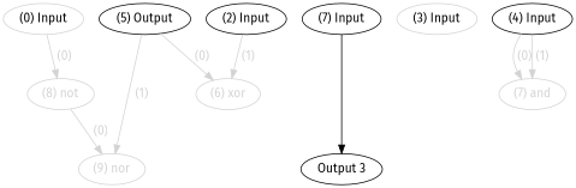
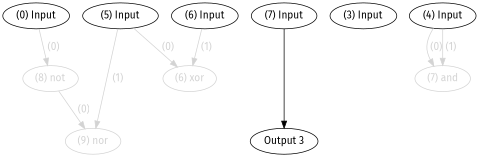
  digraph {
    fontname="Fira Sans"
    rankdir=TB
    node [color=black fontcolor=black fontname="Fira Sans" labelfontcolor=black]
    edge [bold=true color=lightgrey fontcolor=lightgrey fontname="Fira Sans" labelfontcolor=lightgrey]
-   n1 [color=lightgrey label="(0) Input"]
+   n1 [label="(0) Input"]
    n2 [label="(7) Input"]
-   n3 [label="(2) Input"]
-   n4 [color=lightgrey label="(3) Input"]
+   n3 [label="(6) Input"]
+   n4 [label="(3) Input"]
    n5 [label="(4) Input"]
-   n6 [label="(5) Output"]
+   n6 [label="(5) Input"]
    n7 [label="Output 3"]
    n8 [color=lightgrey fontcolor=lightgrey label="(8) not" labelfontcolor=lightgrey]
    n9 [color=lightgrey fontcolor=lightgrey label="(6) xor" labelfontcolor=lightgrey]
    n10 [color=lightgrey fontcolor=lightgrey label="(7) and" labelfontcolor=lightgrey]
    n11 [color=lightgrey fontcolor=lightgrey label="(9) nor" labelfontcolor=lightgrey]
    subgraph sub_1 {
      rank=source
      n1
      n2
      n3
      n4
      n5
      n6
    }
    subgraph sub_2 {
      rank=max
      n7
    }
    n1 -> n8 [label=" (0)"]
    n2 -> n7 [color=black fontcolor=black labelfontcolor=black]
    n3 -> n9 [label=" (1)"]
    n5 -> n10 [label=" (0)"]
    n5 -> n10 [label=" (1)"]
    n6 -> n9 [label=" (0)"]
    n6 -> n11 [label=" (1)"]
    n8 -> n11 [label=" (0)"]
  }
